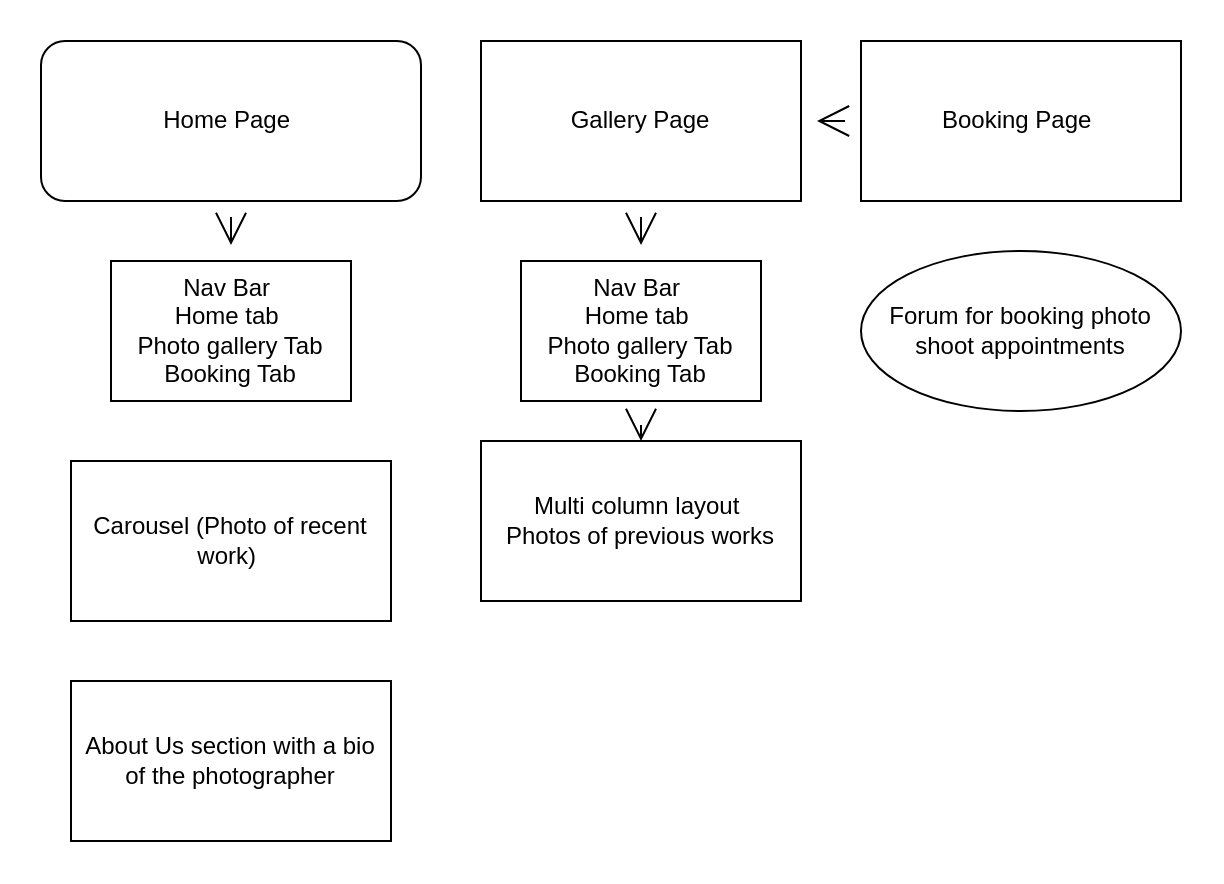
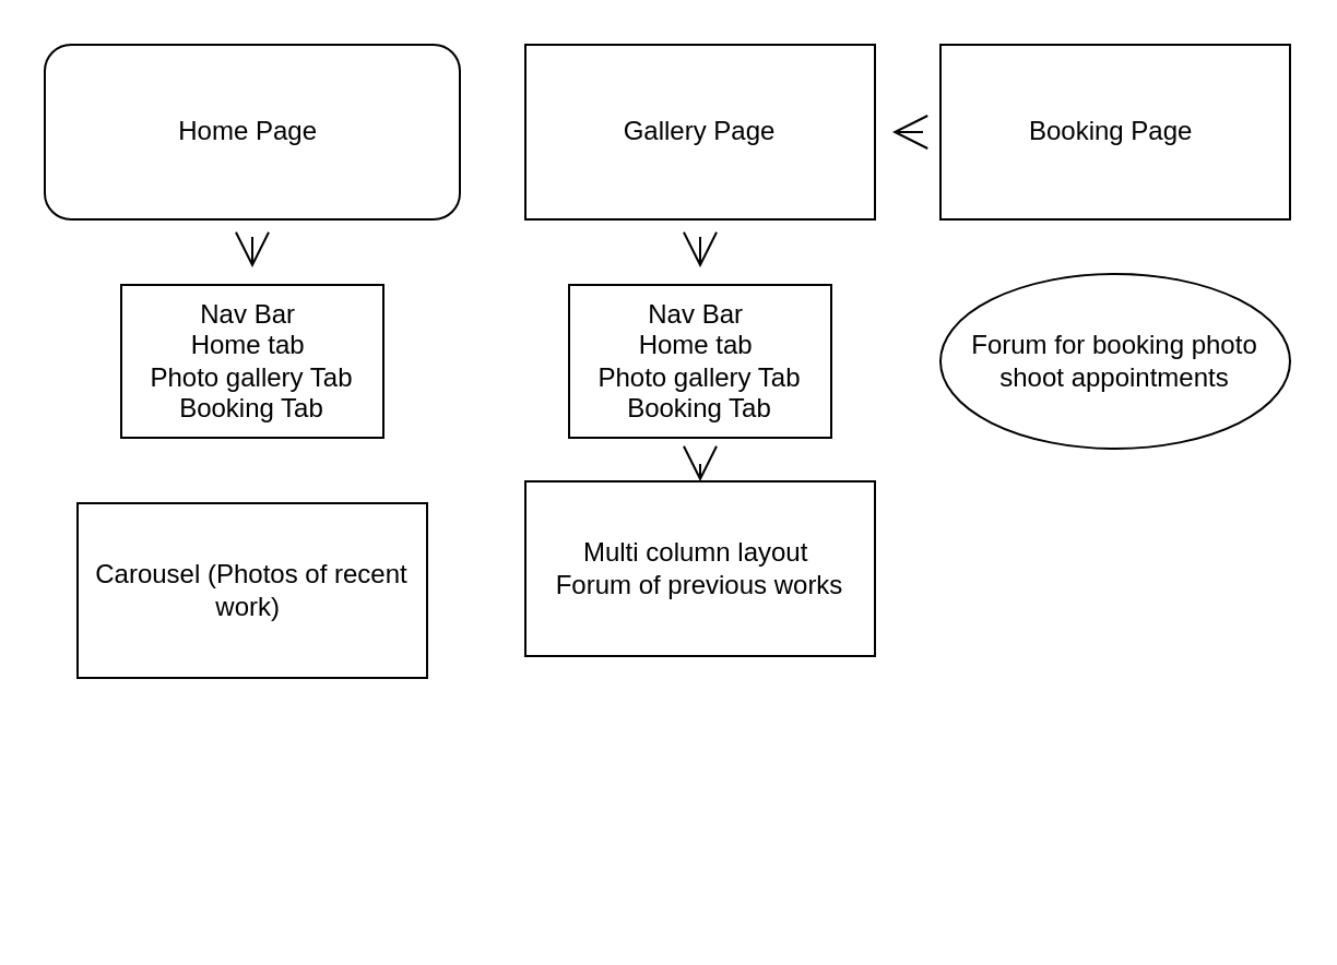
  <mxCell id="0" />
  <mxCell id="1" parent="0" />
  <mxCell id="2" value="" style="edgeStyle=none;curved=1;rounded=1;sketch=0;orthogonalLoop=1;jettySize=auto;html=1;endArrow=open;startSize=14;endSize=14;sourcePerimeterSpacing=8;targetPerimeterSpacing=8;" edge="1" parent="1" source="3" target="4"><mxGeometry relative="1" as="geometry" /></mxCell>
  <mxCell id="3" value="Home Page&amp;nbsp;" style="whiteSpace=wrap;html=1;sketch=0;hachureGap=4;rounded=1;" vertex="1" parent="1"><mxGeometry x="20" y="20" width="190" height="80" as="geometry" /></mxCell>
  <mxCell id="4" value="Nav Bar&amp;nbsp;&lt;br&gt;Home tab&amp;nbsp;&lt;br&gt;Photo gallery Tab&lt;br&gt;Booking Tab&lt;br&gt;" style="whiteSpace=wrap;html=1;rounded=0;sketch=0;hachureGap=4;" vertex="1" parent="1"><mxGeometry x="55" y="130" width="120" height="70" as="geometry" /></mxCell>
  <mxCell id="5" value="" style="edgeStyle=none;curved=1;rounded=1;sketch=0;orthogonalLoop=1;jettySize=auto;html=1;endArrow=open;startSize=14;endSize=14;sourcePerimeterSpacing=8;targetPerimeterSpacing=8;" edge="1" parent="1" source="6" target="7"><mxGeometry relative="1" as="geometry" /></mxCell>
  <mxCell id="6" value="Gallery Page" style="rounded=0;whiteSpace=wrap;html=1;sketch=0;hachureGap=4;" vertex="1" parent="1"><mxGeometry x="240" y="20" width="160" height="80" as="geometry" /></mxCell>
  <mxCell id="7" value="Nav Bar&amp;nbsp;&lt;br&gt;Home tab&amp;nbsp;&lt;br&gt;Photo gallery Tab&lt;br&gt;Booking Tab&lt;br&gt;" style="whiteSpace=wrap;html=1;rounded=0;sketch=0;hachureGap=4;" vertex="1" parent="1"><mxGeometry x="260" y="130" width="120" height="70" as="geometry" /></mxCell>
  <mxCell id="8" value="" style="edgeStyle=none;curved=1;rounded=1;sketch=0;orthogonalLoop=1;jettySize=auto;html=1;endArrow=open;startSize=14;endSize=14;sourcePerimeterSpacing=8;targetPerimeterSpacing=8;entryX=0.5;entryY=0;entryDx=0;entryDy=0;" edge="1" parent="1" source="9" target="9"><mxGeometry relative="1" as="geometry" /></mxCell>
- <mxCell id="9" value="Multi column layout&amp;nbsp;&lt;br&gt;Photos of previous works" style="rounded=0;whiteSpace=wrap;html=1;sketch=0;hachureGap=4;" vertex="1" parent="1"><mxGeometry x="240" y="220" width="160" height="80" as="geometry" /></mxCell>
+ <mxCell id="9" value="Multi column layout&amp;nbsp;&lt;br&gt;Forum of previous works" style="rounded=0;whiteSpace=wrap;html=1;sketch=0;hachureGap=4;" vertex="1" parent="1"><mxGeometry x="240" y="220" width="160" height="80" as="geometry" /></mxCell>
  <mxCell id="10" value="" style="edgeStyle=none;curved=1;rounded=1;sketch=0;orthogonalLoop=1;jettySize=auto;html=1;endArrow=open;startSize=14;endSize=14;sourcePerimeterSpacing=8;targetPerimeterSpacing=8;" edge="1" parent="1" source="11" target="6"><mxGeometry relative="1" as="geometry" /></mxCell>
  <mxCell id="11" value="Booking Page&amp;nbsp;" style="rounded=0;whiteSpace=wrap;html=1;sketch=0;hachureGap=4;" vertex="1" parent="1"><mxGeometry x="430" y="20" width="160" height="80" as="geometry" /></mxCell>
  <mxCell id="12" value="Forum for booking photo shoot appointments" style="ellipse;whiteSpace=wrap;html=1;sketch=0;hachureGap=4;" vertex="1" parent="1"><mxGeometry x="430" y="125" width="160" height="80" as="geometry" /></mxCell>
- <mxCell id="13" value="Carousel (Photo of recent work)&amp;nbsp;" style="rounded=0;whiteSpace=wrap;html=1;sketch=0;hachureGap=4;" vertex="1" parent="1"><mxGeometry x="35" y="230" width="160" height="80" as="geometry" /></mxCell>
- <mxCell id="14" value="About Us section with a bio of the photographer" style="rounded=0;whiteSpace=wrap;html=1;sketch=0;hachureGap=4;" vertex="1" parent="1"><mxGeometry x="35" y="340" width="160" height="80" as="geometry" /></mxCell>
+ <mxCell id="13" value="Carousel (Photos of recent work)&amp;nbsp;" style="rounded=0;whiteSpace=wrap;html=1;sketch=0;hachureGap=4;" vertex="1" parent="1"><mxGeometry x="35" y="230" width="160" height="80" as="geometry" /></mxCell>
